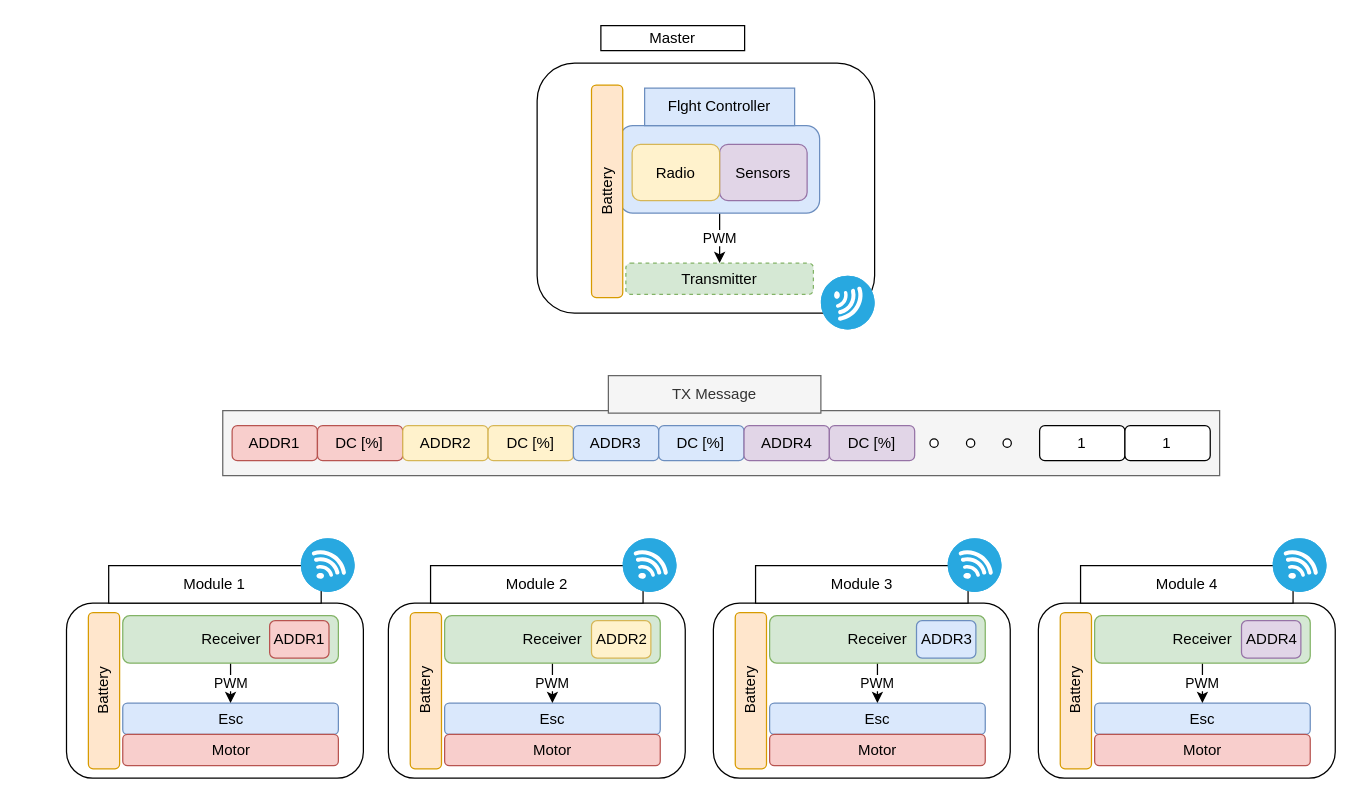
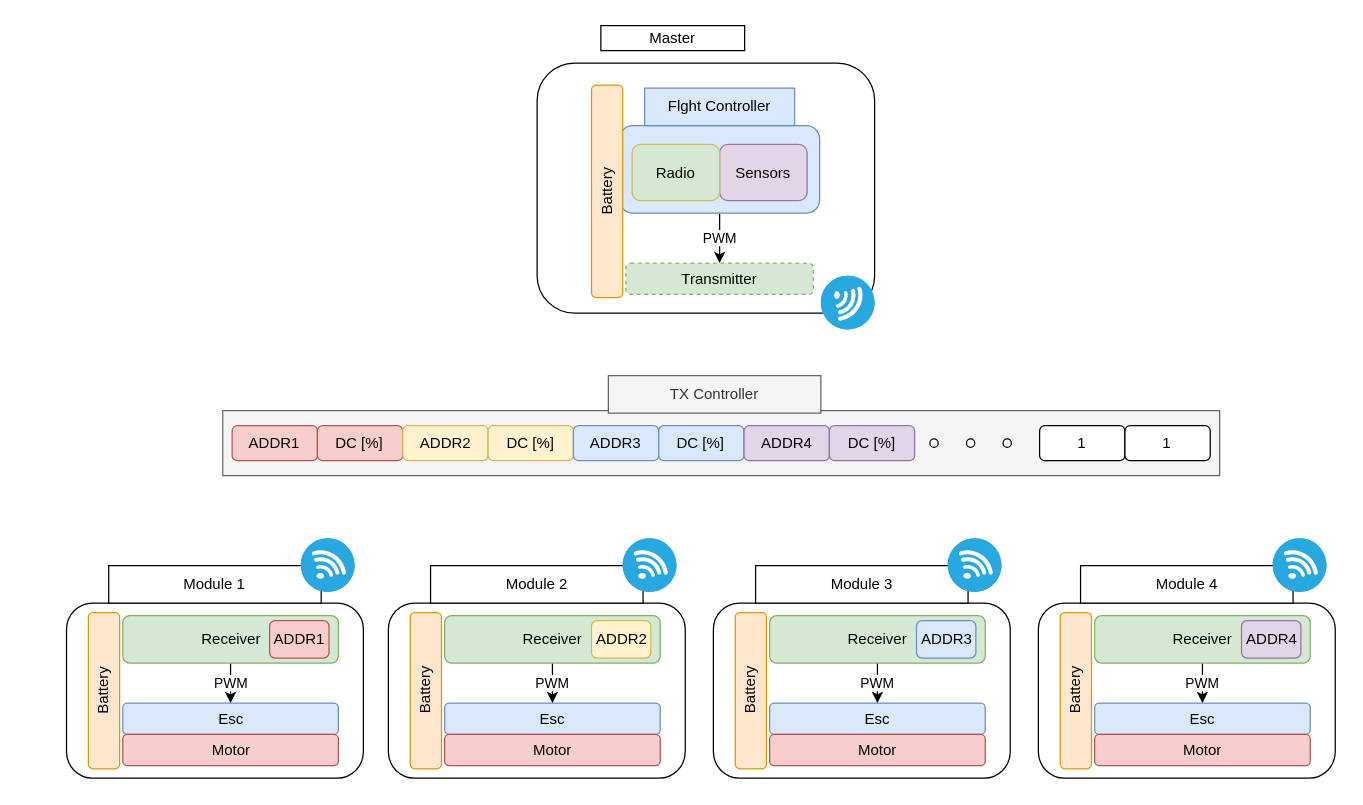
  <mxCell id="0" />
  <mxCell id="1" parent="0" />
  <mxCell id="2" value="" style="rounded=1;whiteSpace=wrap;html=1;" vertex="1" parent="1"><mxGeometry x="429" y="50" width="270" height="200" as="geometry" /></mxCell>
  <mxCell id="3" value="Master" style="rounded=0;whiteSpace=wrap;html=1;" vertex="1" parent="1"><mxGeometry x="480" y="20" width="115" height="20" as="geometry" /></mxCell>
  <mxCell id="4" value="" style="fillColor=#28A8E0;verticalLabelPosition=bottom;sketch=0;html=1;strokeColor=#ffffff;verticalAlign=top;align=center;points=[[0.145,0.145,0],[0.5,0,0],[0.855,0.145,0],[1,0.5,0],[0.855,0.855,0],[0.5,1,0],[0.145,0.855,0],[0,0.5,0]];pointerEvents=1;shape=mxgraph.cisco_safe.compositeIcon;bgIcon=ellipse;resIcon=mxgraph.cisco_safe.capability.wireless_connection;rotation=90;" vertex="1" parent="1"><mxGeometry x="656" y="220" width="43" height="43" as="geometry" /></mxCell>
  <mxCell id="5" value="Transmitter" style="rounded=1;whiteSpace=wrap;html=1;fillColor=#d5e8d4;strokeColor=#82b366;dashed=1;" vertex="1" parent="1"><mxGeometry x="500" y="210" width="150" height="25" as="geometry" /></mxCell>
  <mxCell id="6" value="PWM" style="edgeStyle=orthogonalEdgeStyle;rounded=0;orthogonalLoop=1;jettySize=auto;html=1;exitX=0.5;exitY=1;exitDx=0;exitDy=0;entryX=0.5;entryY=0;entryDx=0;entryDy=0;" edge="1" parent="1" source="8" target="5"><mxGeometry relative="1" as="geometry" /></mxCell>
  <mxCell id="7" value="" style="group" vertex="1" connectable="0" parent="1"><mxGeometry x="495" y="70" width="160" height="100" as="geometry" /></mxCell>
  <mxCell id="8" value="" style="rounded=1;whiteSpace=wrap;html=1;fillColor=#dae8fc;strokeColor=#6c8ebf;" vertex="1" parent="7"><mxGeometry y="30" width="160" height="70" as="geometry" /></mxCell>
  <mxCell id="9" value="Sensors" style="rounded=1;whiteSpace=wrap;html=1;fillColor=#e1d5e7;strokeColor=#9673a6;" vertex="1" parent="7"><mxGeometry x="80" y="45" width="70" height="45" as="geometry" /></mxCell>
- <mxCell id="10" value="Radio" style="rounded=1;whiteSpace=wrap;html=1;fillColor=#fff2cc;strokeColor=#d6b656;" vertex="1" parent="7"><mxGeometry x="10" y="45" width="70" height="45" as="geometry" /></mxCell>
+ <mxCell id="10" value="Radio" style="rounded=1;whiteSpace=wrap;html=1;fillColor=#d5e8d4;strokeColor=#d6b656;" vertex="1" parent="7"><mxGeometry x="10" y="45" width="70" height="45" as="geometry" /></mxCell>
  <mxCell id="11" value="Flght Controller" style="rounded=0;whiteSpace=wrap;html=1;fillColor=#dae8fc;strokeColor=#6c8ebf;" vertex="1" parent="7"><mxGeometry x="20" width="120" height="30" as="geometry" /></mxCell>
  <mxCell id="12" value="Battery" style="rounded=1;whiteSpace=wrap;html=1;fillColor=#ffe6cc;strokeColor=#d79b00;rotation=-90;" vertex="1" parent="1"><mxGeometry x="400" y="140" width="170" height="25" as="geometry" /></mxCell>
  <mxCell id="13" value="" style="group" vertex="1" connectable="0" parent="1"><mxGeometry x="185" y="340" width="800" height="50" as="geometry" /></mxCell>
  <mxCell id="14" value="" style="rounded=0;whiteSpace=wrap;html=1;fillColor=#f5f5f5;fontColor=#333333;strokeColor=#666666;" vertex="1" parent="13"><mxGeometry x="-7.5" y="-12" width="797.5" height="52" as="geometry" /></mxCell>
  <mxCell id="15" value="ADDR1" style="rounded=1;whiteSpace=wrap;html=1;fillColor=#f8cecc;strokeColor=#b85450;" vertex="1" parent="13"><mxGeometry width="68.255" height="28" as="geometry" /></mxCell>
  <mxCell id="16" value="DC [%]" style="rounded=1;whiteSpace=wrap;html=1;fillColor=#f8cecc;strokeColor=#b85450;" vertex="1" parent="13"><mxGeometry x="68.255" width="68.255" height="28" as="geometry" /></mxCell>
  <mxCell id="17" value="ADDR2" style="rounded=1;whiteSpace=wrap;html=1;fillColor=#fff2cc;strokeColor=#d6b656;" vertex="1" parent="13"><mxGeometry x="136.511" width="68.255" height="28" as="geometry" /></mxCell>
  <mxCell id="18" value="DC [%]" style="rounded=1;whiteSpace=wrap;html=1;fillColor=#fff2cc;strokeColor=#d6b656;" vertex="1" parent="13"><mxGeometry x="204.766" width="68.255" height="28" as="geometry" /></mxCell>
  <mxCell id="19" value="ADDR3" style="rounded=1;whiteSpace=wrap;html=1;fillColor=#dae8fc;strokeColor=#6c8ebf;" vertex="1" parent="13"><mxGeometry x="273.022" width="68.255" height="28" as="geometry" /></mxCell>
  <mxCell id="20" value="DC [%]" style="rounded=1;whiteSpace=wrap;html=1;fillColor=#dae8fc;strokeColor=#6c8ebf;" vertex="1" parent="13"><mxGeometry x="341.277" width="68.255" height="28" as="geometry" /></mxCell>
  <mxCell id="21" value="ADDR4" style="rounded=1;whiteSpace=wrap;html=1;fillColor=#e1d5e7;strokeColor=#9673a6;" vertex="1" parent="13"><mxGeometry x="409.533" width="68.255" height="28" as="geometry" /></mxCell>
  <mxCell id="22" value="DC [%]" style="rounded=1;whiteSpace=wrap;html=1;fillColor=#e1d5e7;strokeColor=#9673a6;" vertex="1" parent="13"><mxGeometry x="477.788" width="68.255" height="28" as="geometry" /></mxCell>
  <mxCell id="23" value="1" style="rounded=1;whiteSpace=wrap;html=1;" vertex="1" parent="13"><mxGeometry x="645.989" width="68.255" height="28" as="geometry" /></mxCell>
  <mxCell id="24" value="1" style="rounded=1;whiteSpace=wrap;html=1;" vertex="1" parent="13"><mxGeometry x="714.245" width="68.255" height="28" as="geometry" /></mxCell>
  <mxCell id="25" value="" style="ellipse;whiteSpace=wrap;html=1;aspect=fixed;" vertex="1" parent="13"><mxGeometry x="558.232" y="10.684" width="6.632" height="6.632" as="geometry" /></mxCell>
  <mxCell id="26" value="" style="ellipse;whiteSpace=wrap;html=1;aspect=fixed;" vertex="1" parent="13"><mxGeometry x="587.484" y="10.684" width="6.632" height="6.632" as="geometry" /></mxCell>
  <mxCell id="27" value="" style="ellipse;whiteSpace=wrap;html=1;aspect=fixed;" vertex="1" parent="13"><mxGeometry x="616.737" y="10.684" width="6.632" height="6.632" as="geometry" /></mxCell>
- <mxCell id="28" value="TX Message" style="rounded=0;whiteSpace=wrap;html=1;fillColor=#f5f5f5;fontColor=#333333;strokeColor=#666666;" vertex="1" parent="1"><mxGeometry x="486" y="300" width="170" height="30" as="geometry" /></mxCell>
+ <mxCell id="28" value="TX Controller" style="rounded=0;whiteSpace=wrap;html=1;fillColor=#f5f5f5;fontColor=#333333;strokeColor=#666666;" vertex="1" parent="1"><mxGeometry x="486" y="300" width="170" height="30" as="geometry" /></mxCell>
  <mxCell id="29" value="" style="group" vertex="1" connectable="0" parent="1"><mxGeometry x="52.5" y="430" width="237.5" height="192" as="geometry" /></mxCell>
  <mxCell id="30" value="" style="rounded=1;whiteSpace=wrap;html=1;" vertex="1" parent="29"><mxGeometry y="52" width="237.5" height="140" as="geometry" /></mxCell>
  <mxCell id="31" value="Module 1" style="rounded=0;whiteSpace=wrap;html=1;" vertex="1" parent="29"><mxGeometry x="33.75" y="22" width="170" height="30" as="geometry" /></mxCell>
  <mxCell id="32" value="Battery" style="rounded=1;whiteSpace=wrap;html=1;fillColor=#ffe6cc;strokeColor=#d79b00;rotation=-90;" vertex="1" parent="29"><mxGeometry x="-32.5" y="109.5" width="125" height="25" as="geometry" /></mxCell>
  <mxCell id="33" value="Esc" style="rounded=1;whiteSpace=wrap;html=1;fillColor=#dae8fc;strokeColor=#6c8ebf;" vertex="1" parent="29"><mxGeometry x="45" y="132" width="172.5" height="25" as="geometry" /></mxCell>
  <mxCell id="34" value="Motor" style="rounded=1;whiteSpace=wrap;html=1;fillColor=#f8cecc;strokeColor=#b85450;" vertex="1" parent="29"><mxGeometry x="45" y="157" width="172.5" height="25" as="geometry" /></mxCell>
  <mxCell id="35" value="PWM" style="edgeStyle=orthogonalEdgeStyle;rounded=0;orthogonalLoop=1;jettySize=auto;html=1;exitX=0.5;exitY=1;exitDx=0;exitDy=0;entryX=0.5;entryY=0;entryDx=0;entryDy=0;" edge="1" parent="29" source="36" target="33"><mxGeometry relative="1" as="geometry" /></mxCell>
  <mxCell id="36" value="Receiver" style="rounded=1;whiteSpace=wrap;html=1;fillColor=#d5e8d4;strokeColor=#82b366;align=center;" vertex="1" parent="29"><mxGeometry x="45" y="62" width="172.5" height="38" as="geometry" /></mxCell>
  <mxCell id="37" value="" style="fillColor=#28A8E0;verticalLabelPosition=bottom;sketch=0;html=1;strokeColor=#ffffff;verticalAlign=top;align=center;points=[[0.145,0.145,0],[0.5,0,0],[0.855,0.145,0],[1,0.5,0],[0.855,0.855,0],[0.5,1,0],[0.145,0.855,0],[0,0.5,0]];pointerEvents=1;shape=mxgraph.cisco_safe.compositeIcon;bgIcon=ellipse;resIcon=mxgraph.cisco_safe.capability.wireless_connection;" vertex="1" parent="29"><mxGeometry x="187.5" width="43" height="43" as="geometry" /></mxCell>
  <mxCell id="38" value="ADDR1" style="rounded=1;whiteSpace=wrap;html=1;fillColor=#f8cecc;strokeColor=#b85450;" vertex="1" parent="29"><mxGeometry x="162.5" y="66" width="47.5" height="30" as="geometry" /></mxCell>
  <mxCell id="39" value="" style="group" vertex="1" connectable="0" parent="1"><mxGeometry x="310" y="430" width="237.5" height="192" as="geometry" /></mxCell>
  <mxCell id="40" value="" style="rounded=1;whiteSpace=wrap;html=1;" vertex="1" parent="39"><mxGeometry y="52" width="237.5" height="140" as="geometry" /></mxCell>
  <mxCell id="41" value="Module 2" style="rounded=0;whiteSpace=wrap;html=1;" vertex="1" parent="39"><mxGeometry x="33.75" y="22" width="170" height="30" as="geometry" /></mxCell>
  <mxCell id="42" value="Battery" style="rounded=1;whiteSpace=wrap;html=1;fillColor=#ffe6cc;strokeColor=#d79b00;rotation=-90;" vertex="1" parent="39"><mxGeometry x="-32.5" y="109.5" width="125" height="25" as="geometry" /></mxCell>
  <mxCell id="43" value="Esc" style="rounded=1;whiteSpace=wrap;html=1;fillColor=#dae8fc;strokeColor=#6c8ebf;" vertex="1" parent="39"><mxGeometry x="45" y="132" width="172.5" height="25" as="geometry" /></mxCell>
  <mxCell id="44" value="Motor" style="rounded=1;whiteSpace=wrap;html=1;fillColor=#f8cecc;strokeColor=#b85450;" vertex="1" parent="39"><mxGeometry x="45" y="157" width="172.5" height="25" as="geometry" /></mxCell>
  <mxCell id="45" value="PWM" style="edgeStyle=orthogonalEdgeStyle;rounded=0;orthogonalLoop=1;jettySize=auto;html=1;exitX=0.5;exitY=1;exitDx=0;exitDy=0;entryX=0.5;entryY=0;entryDx=0;entryDy=0;" edge="1" parent="39" source="46" target="43"><mxGeometry relative="1" as="geometry" /></mxCell>
  <mxCell id="46" value="Receiver" style="rounded=1;whiteSpace=wrap;html=1;fillColor=#d5e8d4;strokeColor=#82b366;align=center;" vertex="1" parent="39"><mxGeometry x="45" y="62" width="172.5" height="38" as="geometry" /></mxCell>
  <mxCell id="47" value="" style="fillColor=#28A8E0;verticalLabelPosition=bottom;sketch=0;html=1;strokeColor=#ffffff;verticalAlign=top;align=center;points=[[0.145,0.145,0],[0.5,0,0],[0.855,0.145,0],[1,0.5,0],[0.855,0.855,0],[0.5,1,0],[0.145,0.855,0],[0,0.5,0]];pointerEvents=1;shape=mxgraph.cisco_safe.compositeIcon;bgIcon=ellipse;resIcon=mxgraph.cisco_safe.capability.wireless_connection;" vertex="1" parent="39"><mxGeometry x="187.5" width="43" height="43" as="geometry" /></mxCell>
  <mxCell id="48" value="ADDR2" style="rounded=1;whiteSpace=wrap;html=1;fillColor=#fff2cc;strokeColor=#d6b656;" vertex="1" parent="39"><mxGeometry x="162.5" y="66" width="47.5" height="30" as="geometry" /></mxCell>
  <mxCell id="49" value="" style="group" vertex="1" connectable="0" parent="1"><mxGeometry x="570" y="430" width="237.5" height="192" as="geometry" /></mxCell>
  <mxCell id="50" value="" style="rounded=1;whiteSpace=wrap;html=1;" vertex="1" parent="49"><mxGeometry y="52" width="237.5" height="140" as="geometry" /></mxCell>
  <mxCell id="51" value="Module 3" style="rounded=0;whiteSpace=wrap;html=1;" vertex="1" parent="49"><mxGeometry x="33.75" y="22" width="170" height="30" as="geometry" /></mxCell>
  <mxCell id="52" value="Battery" style="rounded=1;whiteSpace=wrap;html=1;fillColor=#ffe6cc;strokeColor=#d79b00;rotation=-90;" vertex="1" parent="49"><mxGeometry x="-32.5" y="109.5" width="125" height="25" as="geometry" /></mxCell>
  <mxCell id="53" value="Esc" style="rounded=1;whiteSpace=wrap;html=1;fillColor=#dae8fc;strokeColor=#6c8ebf;" vertex="1" parent="49"><mxGeometry x="45" y="132" width="172.5" height="25" as="geometry" /></mxCell>
  <mxCell id="54" value="Motor" style="rounded=1;whiteSpace=wrap;html=1;fillColor=#f8cecc;strokeColor=#b85450;" vertex="1" parent="49"><mxGeometry x="45" y="157" width="172.5" height="25" as="geometry" /></mxCell>
  <mxCell id="55" value="PWM" style="edgeStyle=orthogonalEdgeStyle;rounded=0;orthogonalLoop=1;jettySize=auto;html=1;exitX=0.5;exitY=1;exitDx=0;exitDy=0;entryX=0.5;entryY=0;entryDx=0;entryDy=0;" edge="1" parent="49" source="56" target="53"><mxGeometry relative="1" as="geometry" /></mxCell>
  <mxCell id="56" value="Receiver" style="rounded=1;whiteSpace=wrap;html=1;fillColor=#d5e8d4;strokeColor=#82b366;align=center;" vertex="1" parent="49"><mxGeometry x="45" y="62" width="172.5" height="38" as="geometry" /></mxCell>
  <mxCell id="57" value="" style="fillColor=#28A8E0;verticalLabelPosition=bottom;sketch=0;html=1;strokeColor=#ffffff;verticalAlign=top;align=center;points=[[0.145,0.145,0],[0.5,0,0],[0.855,0.145,0],[1,0.5,0],[0.855,0.855,0],[0.5,1,0],[0.145,0.855,0],[0,0.5,0]];pointerEvents=1;shape=mxgraph.cisco_safe.compositeIcon;bgIcon=ellipse;resIcon=mxgraph.cisco_safe.capability.wireless_connection;" vertex="1" parent="49"><mxGeometry x="187.5" width="43" height="43" as="geometry" /></mxCell>
  <mxCell id="58" value="ADDR3" style="rounded=1;whiteSpace=wrap;html=1;fillColor=#dae8fc;strokeColor=#6c8ebf;" vertex="1" parent="49"><mxGeometry x="162.5" y="66" width="47.5" height="30" as="geometry" /></mxCell>
  <mxCell id="59" value="" style="group" vertex="1" connectable="0" parent="1"><mxGeometry x="830" y="430" width="237.5" height="192" as="geometry" /></mxCell>
  <mxCell id="60" value="" style="rounded=1;whiteSpace=wrap;html=1;" vertex="1" parent="59"><mxGeometry y="52" width="237.5" height="140" as="geometry" /></mxCell>
  <mxCell id="61" value="Module 4" style="rounded=0;whiteSpace=wrap;html=1;" vertex="1" parent="59"><mxGeometry x="33.75" y="22" width="170" height="30" as="geometry" /></mxCell>
  <mxCell id="62" value="Battery" style="rounded=1;whiteSpace=wrap;html=1;fillColor=#ffe6cc;strokeColor=#d79b00;rotation=-90;" vertex="1" parent="59"><mxGeometry x="-32.5" y="109.5" width="125" height="25" as="geometry" /></mxCell>
  <mxCell id="63" value="Esc" style="rounded=1;whiteSpace=wrap;html=1;fillColor=#dae8fc;strokeColor=#6c8ebf;" vertex="1" parent="59"><mxGeometry x="45" y="132" width="172.5" height="25" as="geometry" /></mxCell>
  <mxCell id="64" value="Motor" style="rounded=1;whiteSpace=wrap;html=1;fillColor=#f8cecc;strokeColor=#b85450;" vertex="1" parent="59"><mxGeometry x="45" y="157" width="172.5" height="25" as="geometry" /></mxCell>
  <mxCell id="65" value="PWM" style="edgeStyle=orthogonalEdgeStyle;rounded=0;orthogonalLoop=1;jettySize=auto;html=1;exitX=0.5;exitY=1;exitDx=0;exitDy=0;entryX=0.5;entryY=0;entryDx=0;entryDy=0;" edge="1" parent="59" source="66" target="63"><mxGeometry relative="1" as="geometry" /></mxCell>
  <mxCell id="66" value="Receiver" style="rounded=1;whiteSpace=wrap;html=1;fillColor=#d5e8d4;strokeColor=#82b366;align=center;" vertex="1" parent="59"><mxGeometry x="45" y="62" width="172.5" height="38" as="geometry" /></mxCell>
  <mxCell id="67" value="" style="fillColor=#28A8E0;verticalLabelPosition=bottom;sketch=0;html=1;strokeColor=#ffffff;verticalAlign=top;align=center;points=[[0.145,0.145,0],[0.5,0,0],[0.855,0.145,0],[1,0.5,0],[0.855,0.855,0],[0.5,1,0],[0.145,0.855,0],[0,0.5,0]];pointerEvents=1;shape=mxgraph.cisco_safe.compositeIcon;bgIcon=ellipse;resIcon=mxgraph.cisco_safe.capability.wireless_connection;" vertex="1" parent="59"><mxGeometry x="187.5" width="43" height="43" as="geometry" /></mxCell>
  <mxCell id="68" value="ADDR4" style="rounded=1;whiteSpace=wrap;html=1;fillColor=#e1d5e7;strokeColor=#9673a6;" vertex="1" parent="59"><mxGeometry x="162.5" y="66" width="47.5" height="30" as="geometry" /></mxCell>
